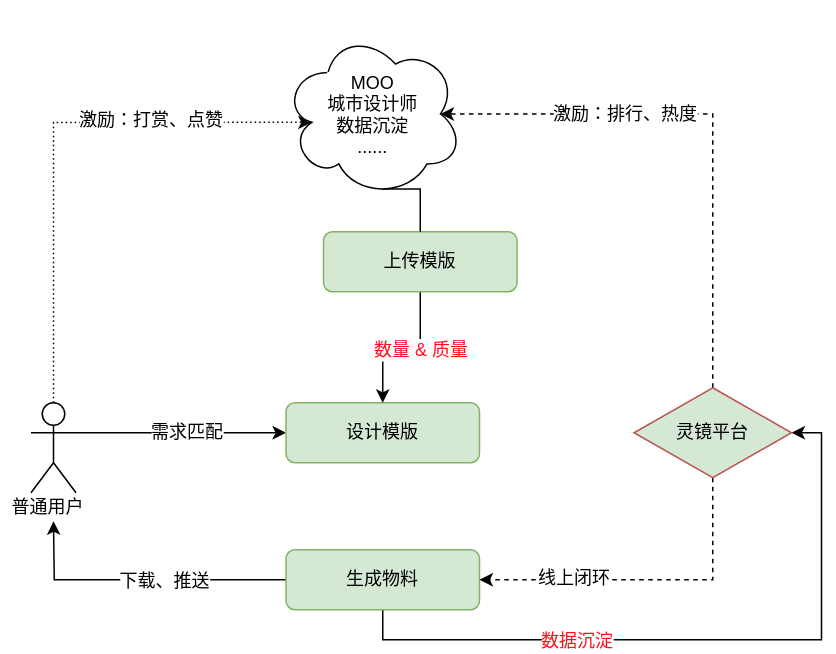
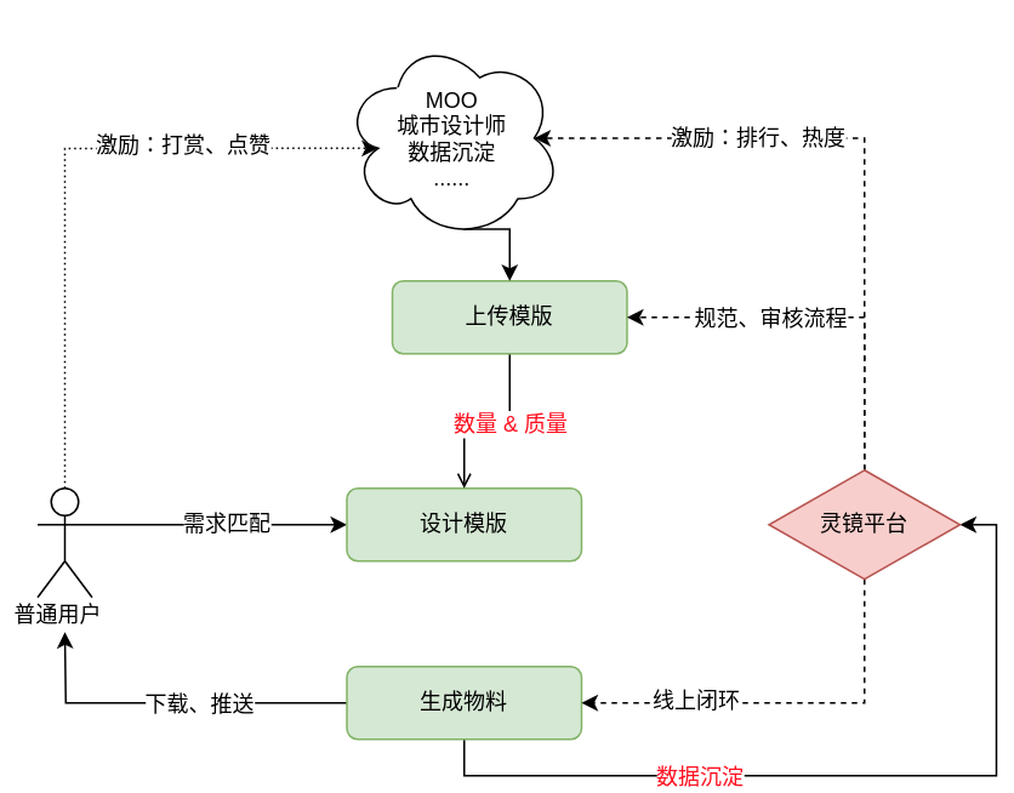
  <mxCell id="0" />
  <mxCell id="1" parent="0" />
  <mxCell id="2" style="edgeStyle=orthogonalEdgeStyle;rounded=0;orthogonalLoop=1;jettySize=auto;html=1;exitX=1;exitY=0.333;exitDx=0;exitDy=0;exitPerimeter=0;entryX=0;entryY=0.5;entryDx=0;entryDy=0;" parent="1" source="6" target="7" edge="1"><mxGeometry relative="1" as="geometry" /></mxCell>
  <mxCell id="3" value="需求匹配" style="text;html=1;align=center;verticalAlign=middle;resizable=0;points=[];labelBackgroundColor=#ffffff;" vertex="1" connectable="0" parent="2"><mxGeometry x="0.059" relative="1" as="geometry"><mxPoint as="offset" /></mxGeometry></mxCell>
  <mxCell id="4" style="edgeStyle=orthogonalEdgeStyle;rounded=0;orthogonalLoop=1;jettySize=auto;html=1;exitX=0.5;exitY=0;exitDx=0;exitDy=0;exitPerimeter=0;entryX=0.16;entryY=0.55;entryDx=0;entryDy=0;entryPerimeter=0;dashed=1;dashPattern=1 2;" edge="1" parent="1" source="6" target="25"><mxGeometry relative="1" as="geometry"><Array as="points"><mxPoint x="35" y="81" /></Array></mxGeometry></mxCell>
  <mxCell id="5" value="激励：打赏、点赞" style="text;html=1;align=center;verticalAlign=middle;resizable=0;points=[];labelBackgroundColor=#ffffff;" vertex="1" connectable="0" parent="4"><mxGeometry x="0.041" y="-15" relative="1" as="geometry"><mxPoint x="63.9" y="-16.1" as="offset" /></mxGeometry></mxCell>
  <mxCell id="6" value="" style="shape=umlActor;verticalLabelPosition=bottom;labelBackgroundColor=#ffffff;verticalAlign=top;html=1;outlineConnect=0;" parent="1" vertex="1"><mxGeometry x="20" y="268" width="30" height="60" as="geometry" /></mxCell>
  <mxCell id="7" value="设计模版" style="rounded=1;whiteSpace=wrap;html=1;fillColor=#d5e8d4;strokeColor=#82b366;" parent="1" vertex="1"><mxGeometry x="190" y="268" width="129" height="40" as="geometry" /></mxCell>
  <mxCell id="8" value="" style="edgeStyle=orthogonalEdgeStyle;rounded=0;orthogonalLoop=1;jettySize=auto;html=1;" parent="1" source="13" edge="1"><mxGeometry relative="1" as="geometry"><mxPoint x="35" y="347" as="targetPoint" /></mxGeometry></mxCell>
  <mxCell id="9" value="普通用户" style="text;html=1;align=center;verticalAlign=middle;resizable=0;points=[];" vertex="1" connectable="0" parent="8"><mxGeometry x="1" y="-10" relative="1" as="geometry"><mxPoint x="-14" y="-9" as="offset" /></mxGeometry></mxCell>
  <mxCell id="10" value="下载、推送" style="text;html=1;align=center;verticalAlign=middle;resizable=0;points=[];labelBackgroundColor=#ffffff;" vertex="1" connectable="0" parent="8"><mxGeometry x="0.065" y="1" relative="1" as="geometry"><mxPoint x="21" y="-1" as="offset" /></mxGeometry></mxCell>
  <mxCell id="11" style="edgeStyle=orthogonalEdgeStyle;rounded=0;orthogonalLoop=1;jettySize=auto;html=1;exitX=0.5;exitY=1;exitDx=0;exitDy=0;entryX=1;entryY=0.5;entryDx=0;entryDy=0;fontColor=#FF0F1F;" edge="1" parent="1" source="13" target="23"><mxGeometry relative="1" as="geometry" /></mxCell>
  <mxCell id="12" value="数据沉淀" style="text;html=1;align=center;verticalAlign=middle;resizable=0;points=[];fontColor=#FF0F1F;labelBackgroundColor=#ffffff;" vertex="1" connectable="0" parent="11"><mxGeometry x="-0.131" y="-1" relative="1" as="geometry"><mxPoint x="-55.5" y="-1" as="offset" /></mxGeometry></mxCell>
  <mxCell id="13" value="生成物料" style="rounded=1;whiteSpace=wrap;html=1;fillColor=#d5e8d4;strokeColor=#82b366;" parent="1" vertex="1"><mxGeometry x="190" y="366" width="129" height="40" as="geometry" /></mxCell>
- <mxCell id="14" style="edgeStyle=orthogonalEdgeStyle;rounded=0;orthogonalLoop=1;jettySize=auto;html=1;exitX=0.5;exitY=1;exitDx=0;exitDy=0;" edge="1" parent="1" source="16" target="7"><mxGeometry relative="1" as="geometry" /></mxCell>
+ <mxCell id="14" style="edgeStyle=orthogonalEdgeStyle;rounded=0;orthogonalLoop=1;jettySize=auto;html=1;exitX=0.5;exitY=1;exitDx=0;exitDy=0;endArrow=open;" edge="1" parent="1" source="16" target="7"><mxGeometry relative="1" as="geometry" /></mxCell>
  <mxCell id="15" value="数量 &amp;amp; 质量" style="text;html=1;align=center;verticalAlign=middle;resizable=0;points=[];fontColor=#FF0F1F;labelBackgroundColor=#ffffff;" vertex="1" connectable="0" parent="14"><mxGeometry x="-0.25" y="1" relative="1" as="geometry"><mxPoint as="offset" /></mxGeometry></mxCell>
  <mxCell id="16" value="上传模版" style="rounded=1;whiteSpace=wrap;html=1;fillColor=#d5e8d4;strokeColor=#82b366;" vertex="1" parent="1"><mxGeometry x="215" y="154" width="129" height="40" as="geometry" /></mxCell>
  <mxCell id="17" style="edgeStyle=orthogonalEdgeStyle;rounded=0;orthogonalLoop=1;jettySize=auto;html=1;exitX=0.5;exitY=0;exitDx=0;exitDy=0;entryX=0.875;entryY=0.5;entryDx=0;entryDy=0;entryPerimeter=0;dashed=1;" edge="1" parent="1" source="23" target="25"><mxGeometry relative="1" as="geometry"><Array as="points"><mxPoint x="475" y="76" /></Array></mxGeometry></mxCell>
  <mxCell id="18" value="激励：排行、热度" style="text;html=1;align=center;verticalAlign=middle;resizable=0;points=[];labelBackgroundColor=#ffffff;" vertex="1" connectable="0" parent="17"><mxGeometry x="0.251" y="1" relative="1" as="geometry"><mxPoint x="-14" y="-1" as="offset" /></mxGeometry></mxCell>
  <mxCell id="19" style="edgeStyle=orthogonalEdgeStyle;rounded=0;orthogonalLoop=1;jettySize=auto;html=1;exitX=0.5;exitY=1;exitDx=0;exitDy=0;entryX=1;entryY=0.5;entryDx=0;entryDy=0;dashed=1;" edge="1" parent="1" source="23" target="13"><mxGeometry relative="1" as="geometry" /></mxCell>
  <mxCell id="20" value="线上闭环" style="text;html=1;align=center;verticalAlign=middle;resizable=0;points=[];labelBackgroundColor=#ffffff;" vertex="1" connectable="0" parent="19"><mxGeometry x="0.508" y="-1" relative="1" as="geometry"><mxPoint x="7.5" y="-1" as="offset" /></mxGeometry></mxCell>
- <mxCell id="23" value="灵镜平台" style="rhombus;whiteSpace=wrap;html=1;fillColor=#d5e8d4;strokeColor=#b85450;" vertex="1" parent="1"><mxGeometry x="422" y="258" width="105" height="60" as="geometry" /></mxCell>
- <mxCell id="24" style="edgeStyle=orthogonalEdgeStyle;rounded=0;orthogonalLoop=1;jettySize=auto;html=1;exitX=0.55;exitY=0.95;exitDx=0;exitDy=0;exitPerimeter=0;entryX=0.5;entryY=0;entryDx=0;entryDy=0;endArrow=none;" edge="1" parent="1" source="25" target="16"><mxGeometry relative="1" as="geometry" /></mxCell>
+ <mxCell id="21" style="edgeStyle=orthogonalEdgeStyle;rounded=0;orthogonalLoop=1;jettySize=auto;html=1;exitX=0.5;exitY=0;exitDx=0;exitDy=0;entryX=1;entryY=0.5;entryDx=0;entryDy=0;dashed=1;" edge="1" parent="1" source="23" target="16"><mxGeometry relative="1" as="geometry" /></mxCell>
+ <mxCell id="22" value="规范、审核流程" style="text;html=1;align=center;verticalAlign=middle;resizable=0;points=[];labelBackgroundColor=#ffffff;" vertex="1" connectable="0" parent="21"><mxGeometry x="0.477" y="2" relative="1" as="geometry"><mxPoint x="21.5" y="-2" as="offset" /></mxGeometry></mxCell>
+ <mxCell id="23" value="灵镜平台" style="rhombus;whiteSpace=wrap;html=1;fillColor=#f8cecc;strokeColor=#b85450;" vertex="1" parent="1"><mxGeometry x="422" y="258" width="105" height="60" as="geometry" /></mxCell>
+ <mxCell id="24" style="edgeStyle=orthogonalEdgeStyle;rounded=0;orthogonalLoop=1;jettySize=auto;html=1;exitX=0.55;exitY=0.95;exitDx=0;exitDy=0;exitPerimeter=0;entryX=0.5;entryY=0;entryDx=0;entryDy=0;" edge="1" parent="1" source="25" target="16"><mxGeometry relative="1" as="geometry" /></mxCell>
  <mxCell id="25" value="MOO&lt;br&gt;城市设计师&lt;br&gt;数据沉淀&lt;br&gt;......" style="ellipse;shape=cloud;whiteSpace=wrap;html=1;labelBackgroundColor=#ffffff;" vertex="1" parent="1"><mxGeometry x="188" y="20" width="120" height="111" as="geometry" /></mxCell>
